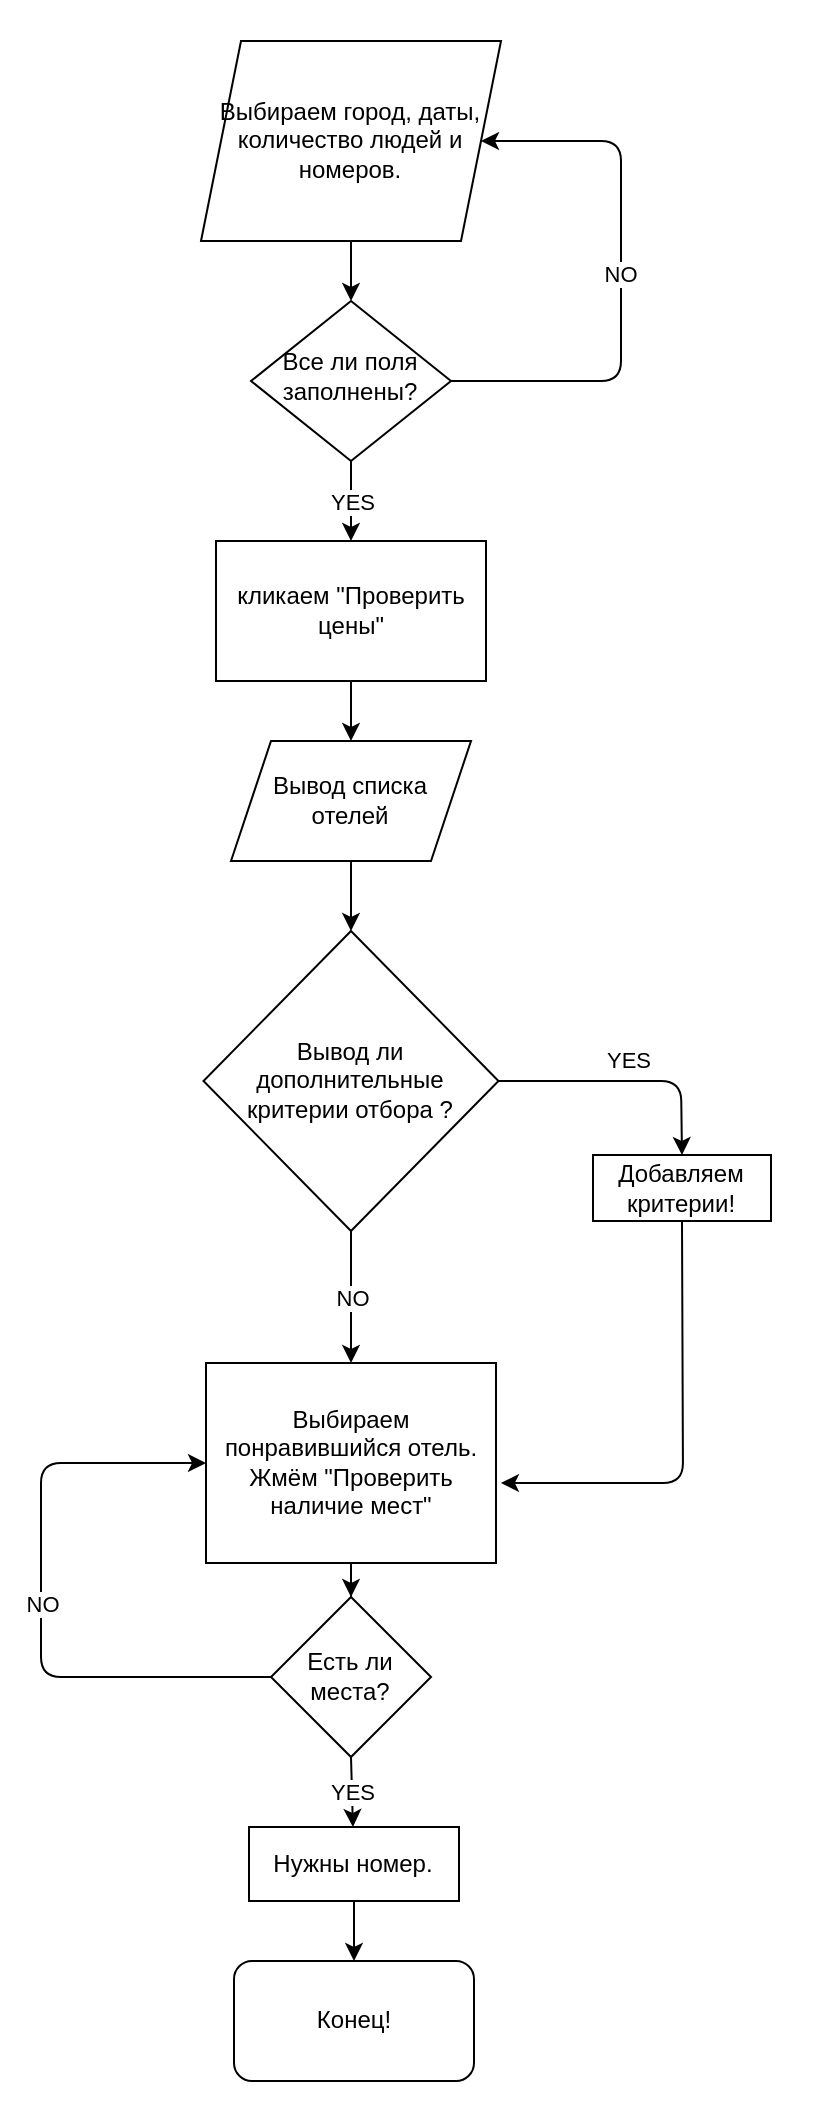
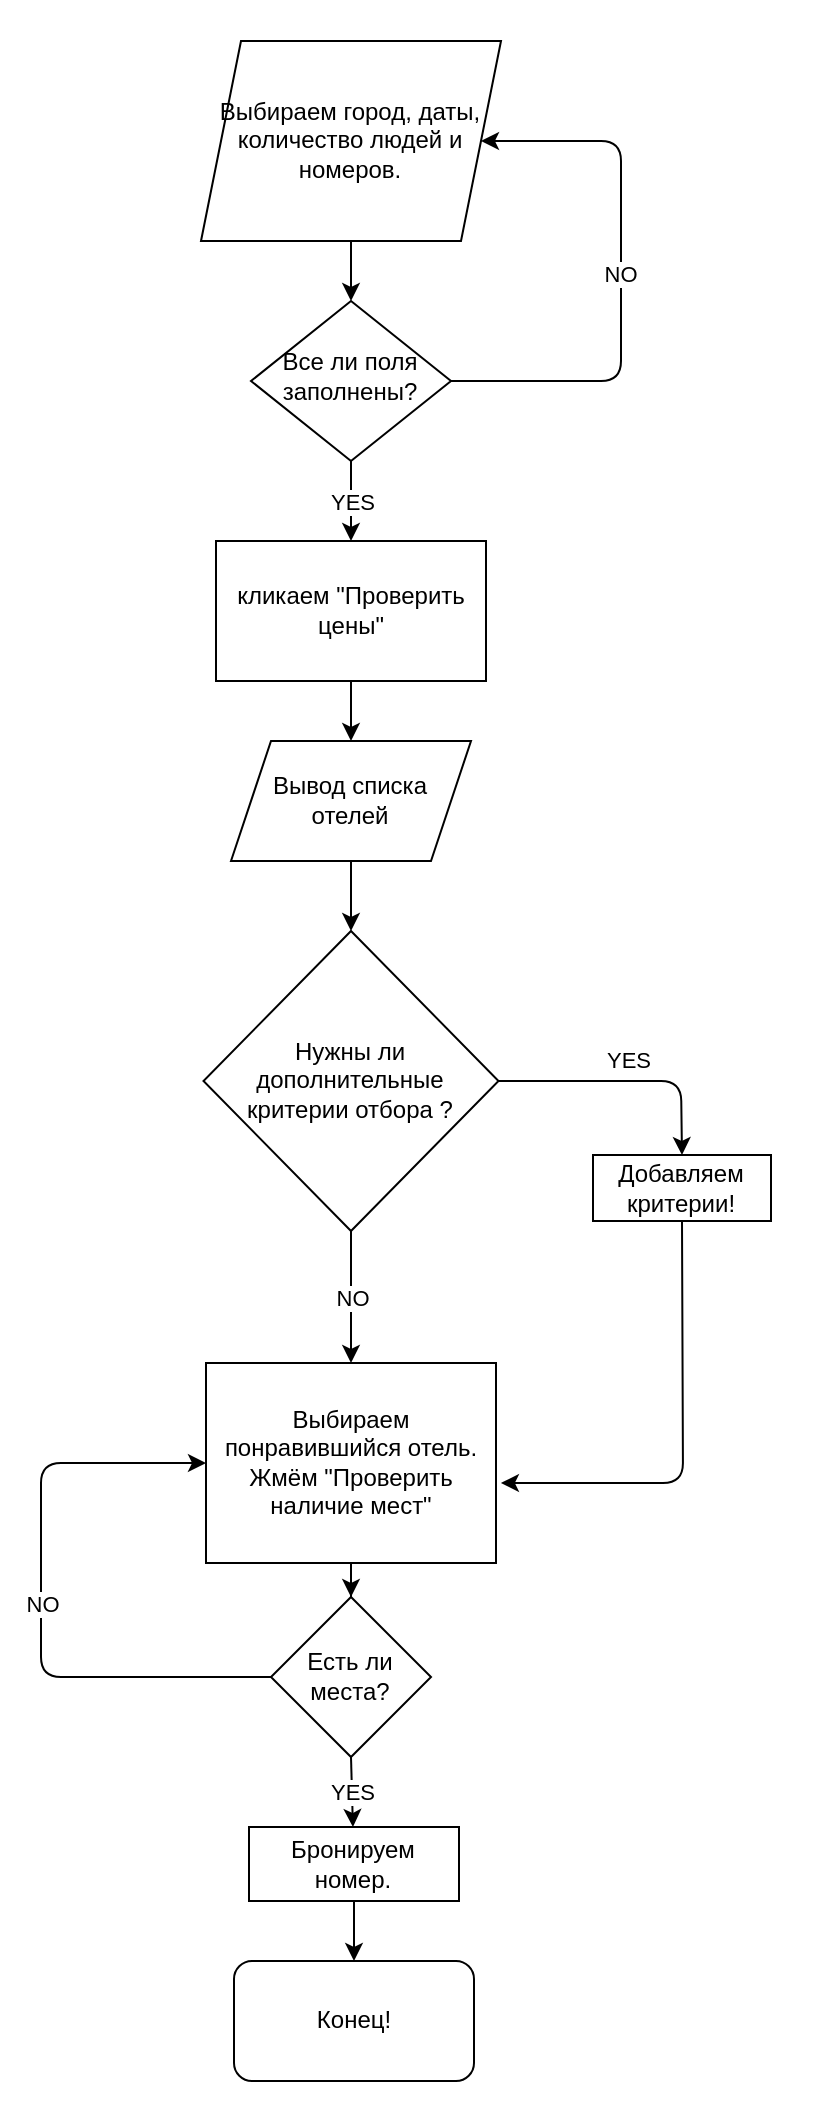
  <mxCell id="0" />
  <mxCell id="1" parent="0" />
  <mxCell id="2" value="Все ли поля заполнены?" style="rhombus;whiteSpace=wrap;html=1;shadow=0;fontFamily=Helvetica;fontSize=12;align=center;strokeWidth=1;spacing=6;spacingTop=-4;" parent="1" vertex="1"><mxGeometry x="125" y="150" width="100" height="80" as="geometry" /></mxCell>
  <mxCell id="3" value="Выбираем город, даты, количество людей и номеров." style="shape=parallelogram;perimeter=parallelogramPerimeter;whiteSpace=wrap;html=1;fixedSize=1;" vertex="1" parent="1"><mxGeometry x="100" y="20" width="150" height="100" as="geometry" /></mxCell>
  <mxCell id="4" style="edgeStyle=orthogonalEdgeStyle;rounded=0;orthogonalLoop=1;jettySize=auto;html=1;exitX=0.5;exitY=1;exitDx=0;exitDy=0;entryX=0.5;entryY=0;entryDx=0;entryDy=0;" edge="1" parent="1" source="5" target="13"><mxGeometry relative="1" as="geometry" /></mxCell>
  <mxCell id="5" value="кликаем &quot;Проверить цены&quot;" style="rounded=0;whiteSpace=wrap;html=1;" vertex="1" parent="1"><mxGeometry x="107.5" y="270" width="135" height="70" as="geometry" /></mxCell>
  <mxCell id="6" value="" style="endArrow=classic;html=1;exitX=0.5;exitY=1;exitDx=0;exitDy=0;entryX=0.5;entryY=0;entryDx=0;entryDy=0;" edge="1" parent="1" source="2" target="5"><mxGeometry relative="1" as="geometry"><mxPoint x="310" y="260" as="sourcePoint" /><mxPoint x="410" y="260" as="targetPoint" /></mxGeometry></mxCell>
  <mxCell id="7" value="YES" style="edgeLabel;resizable=0;html=1;align=center;verticalAlign=middle;" connectable="0" vertex="1" parent="6"><mxGeometry relative="1" as="geometry" /></mxCell>
  <mxCell id="8" value="NO" style="endArrow=classic;html=1;exitX=1;exitY=0.5;exitDx=0;exitDy=0;" edge="1" parent="1" source="2" target="3"><mxGeometry relative="1" as="geometry"><mxPoint x="280" y="260" as="sourcePoint" /><mxPoint x="310" y="40" as="targetPoint" /><Array as="points"><mxPoint x="310" y="190" /><mxPoint x="310" y="70" /></Array></mxGeometry></mxCell>
  <mxCell id="9" value="" style="endArrow=classic;html=1;exitX=0.5;exitY=1;exitDx=0;exitDy=0;" edge="1" parent="1" source="3" target="2"><mxGeometry width="50" height="50" relative="1" as="geometry"><mxPoint x="340" y="280" as="sourcePoint" /><mxPoint x="390" y="230" as="targetPoint" /></mxGeometry></mxCell>
- <mxCell id="10" value="Вывод ли дополнительные критерии отбора ?" style="rhombus;whiteSpace=wrap;html=1;" vertex="1" parent="1"><mxGeometry x="101.25" y="465" width="147.5" height="150" as="geometry" /></mxCell>
+ <mxCell id="10" value="Нужны ли дополнительные критерии отбора ?" style="rhombus;whiteSpace=wrap;html=1;" vertex="1" parent="1"><mxGeometry x="101.25" y="465" width="147.5" height="150" as="geometry" /></mxCell>
  <mxCell id="11" value="YES" style="endArrow=classic;html=1;exitX=1;exitY=0.5;exitDx=0;exitDy=0;entryX=0.5;entryY=0;entryDx=0;entryDy=0;" edge="1" parent="1" source="10" target="14"><mxGeometry x="0.008" y="10" relative="1" as="geometry"><mxPoint x="280" y="470" as="sourcePoint" /><mxPoint x="440" y="470" as="targetPoint" /><Array as="points"><mxPoint x="340" y="540" /></Array><mxPoint as="offset" /></mxGeometry></mxCell>
  <mxCell id="12" style="edgeStyle=orthogonalEdgeStyle;rounded=0;orthogonalLoop=1;jettySize=auto;html=1;exitX=0.5;exitY=1;exitDx=0;exitDy=0;entryX=0.5;entryY=0;entryDx=0;entryDy=0;" edge="1" parent="1" source="13" target="10"><mxGeometry relative="1" as="geometry" /></mxCell>
  <mxCell id="13" value="Вывод списка отелей" style="shape=parallelogram;perimeter=parallelogramPerimeter;whiteSpace=wrap;html=1;fixedSize=1;" vertex="1" parent="1"><mxGeometry x="115" y="370" width="120" height="60" as="geometry" /></mxCell>
  <mxCell id="14" value="Добавляем критерии!" style="rounded=0;whiteSpace=wrap;html=1;" vertex="1" parent="1"><mxGeometry x="296" y="577" width="89" height="33" as="geometry" /></mxCell>
  <mxCell id="15" style="edgeStyle=orthogonalEdgeStyle;rounded=0;orthogonalLoop=1;jettySize=auto;html=1;exitX=0.5;exitY=1;exitDx=0;exitDy=0;" edge="1" parent="1" source="16" target="20"><mxGeometry relative="1" as="geometry" /></mxCell>
  <mxCell id="16" value="Выбираем понравившийся отель. Жмём &quot;Проверить наличие мест&quot;" style="rounded=0;whiteSpace=wrap;html=1;" vertex="1" parent="1"><mxGeometry x="102.5" y="681" width="145" height="100" as="geometry" /></mxCell>
  <mxCell id="17" value="" style="endArrow=classic;html=1;exitX=0.5;exitY=1;exitDx=0;exitDy=0;entryX=0.5;entryY=0;entryDx=0;entryDy=0;" edge="1" parent="1" source="10" target="16"><mxGeometry relative="1" as="geometry"><mxPoint x="310" y="470" as="sourcePoint" /><mxPoint x="410" y="470" as="targetPoint" /><Array as="points"><mxPoint x="175" y="670" /></Array></mxGeometry></mxCell>
  <mxCell id="18" value="NO" style="edgeLabel;resizable=0;html=1;align=center;verticalAlign=middle;" connectable="0" vertex="1" parent="17"><mxGeometry relative="1" as="geometry" /></mxCell>
  <mxCell id="19" value="" style="endArrow=classic;html=1;exitX=0.5;exitY=1;exitDx=0;exitDy=0;entryX=1.017;entryY=0.6;entryDx=0;entryDy=0;entryPerimeter=0;" edge="1" parent="1" source="14" target="16"><mxGeometry relative="1" as="geometry"><mxPoint x="310" y="630" as="sourcePoint" /><mxPoint x="410" y="630" as="targetPoint" /><Array as="points"><mxPoint x="341" y="741" /></Array></mxGeometry></mxCell>
  <mxCell id="20" value="Есть ли места?" style="rhombus;whiteSpace=wrap;html=1;" vertex="1" parent="1"><mxGeometry x="135" y="798" width="80" height="80" as="geometry" /></mxCell>
  <mxCell id="21" style="edgeStyle=orthogonalEdgeStyle;rounded=0;orthogonalLoop=1;jettySize=auto;html=1;exitX=0.5;exitY=1;exitDx=0;exitDy=0;entryX=0.5;entryY=0;entryDx=0;entryDy=0;" edge="1" parent="1" source="22" target="27"><mxGeometry relative="1" as="geometry" /></mxCell>
- <mxCell id="22" value="Нужны номер." style="rounded=0;whiteSpace=wrap;html=1;" vertex="1" parent="1"><mxGeometry x="124" y="913" width="105" height="37" as="geometry" /></mxCell>
+ <mxCell id="22" value="Бронируем номер." style="rounded=0;whiteSpace=wrap;html=1;" vertex="1" parent="1"><mxGeometry x="124" y="913" width="105" height="37" as="geometry" /></mxCell>
  <mxCell id="23" value="" style="endArrow=classic;html=1;exitX=0.5;exitY=1;exitDx=0;exitDy=0;" edge="1" parent="1" source="20" target="22"><mxGeometry relative="1" as="geometry"><mxPoint x="310" y="730" as="sourcePoint" /><mxPoint x="410" y="730" as="targetPoint" /></mxGeometry></mxCell>
  <mxCell id="24" value="YES" style="edgeLabel;resizable=0;html=1;align=center;verticalAlign=middle;" connectable="0" vertex="1" parent="23"><mxGeometry relative="1" as="geometry" /></mxCell>
  <mxCell id="25" value="" style="endArrow=classic;html=1;exitX=0;exitY=0.5;exitDx=0;exitDy=0;entryX=0;entryY=0.5;entryDx=0;entryDy=0;" edge="1" parent="1" source="20" target="16"><mxGeometry relative="1" as="geometry"><mxPoint x="310" y="830" as="sourcePoint" /><mxPoint x="410" y="830" as="targetPoint" /><Array as="points"><mxPoint x="20" y="838" /><mxPoint x="20" y="731" /></Array></mxGeometry></mxCell>
  <mxCell id="26" value="NO" style="edgeLabel;resizable=0;html=1;align=center;verticalAlign=middle;" connectable="0" vertex="1" parent="25"><mxGeometry relative="1" as="geometry" /></mxCell>
  <mxCell id="27" value="Конец!" style="rounded=1;whiteSpace=wrap;html=1;" vertex="1" parent="1"><mxGeometry x="116.5" y="980" width="120" height="60" as="geometry" /></mxCell>
